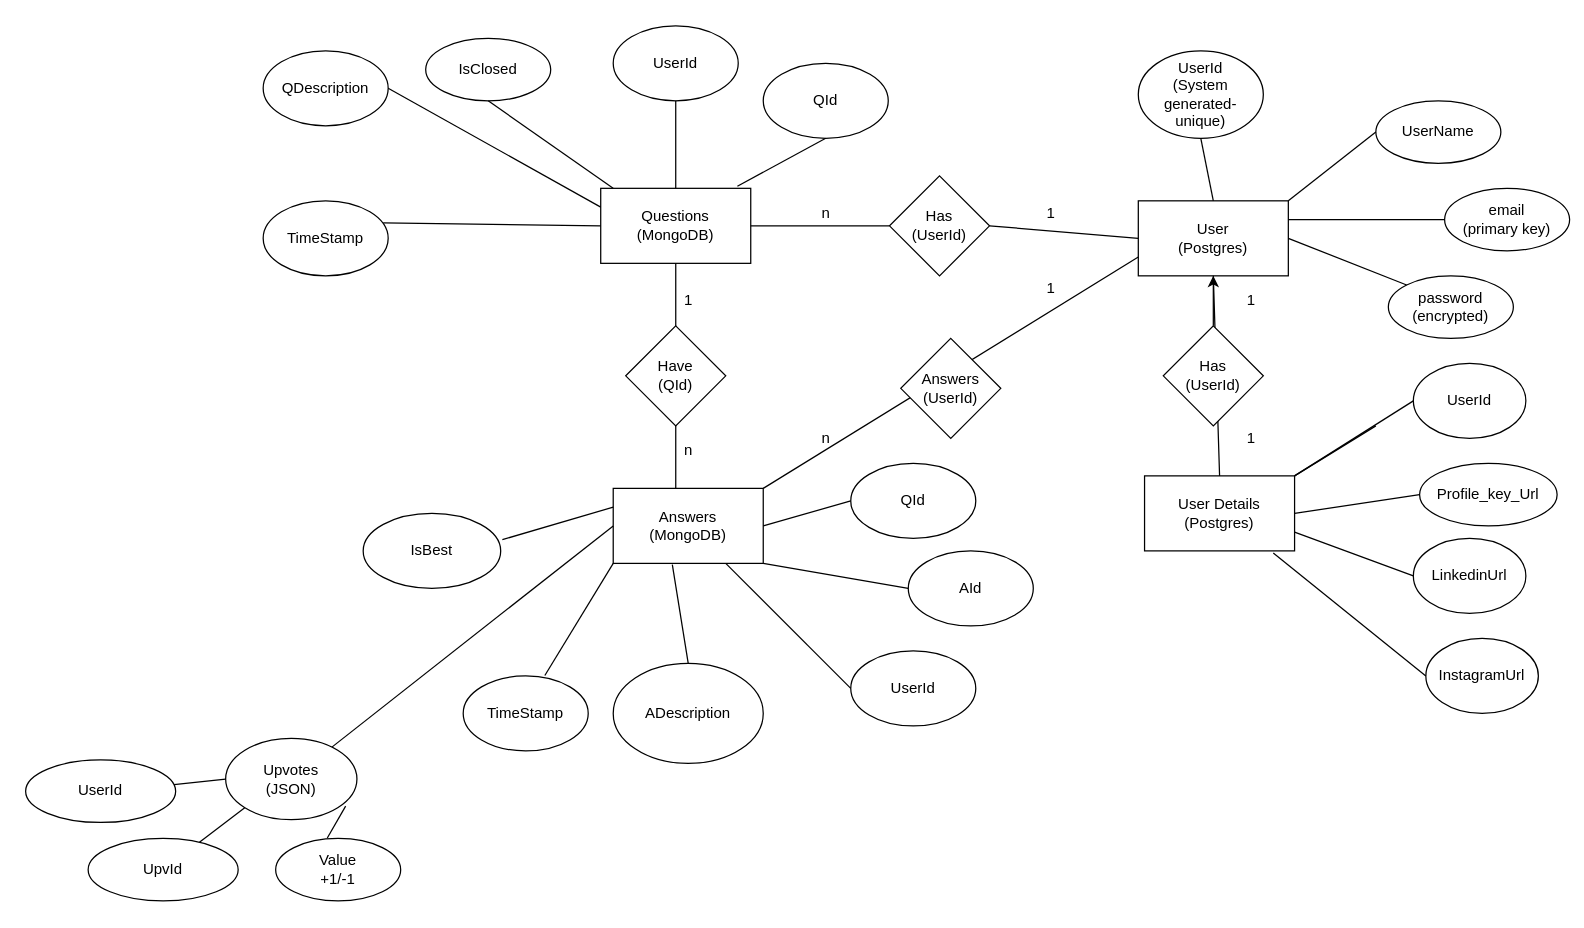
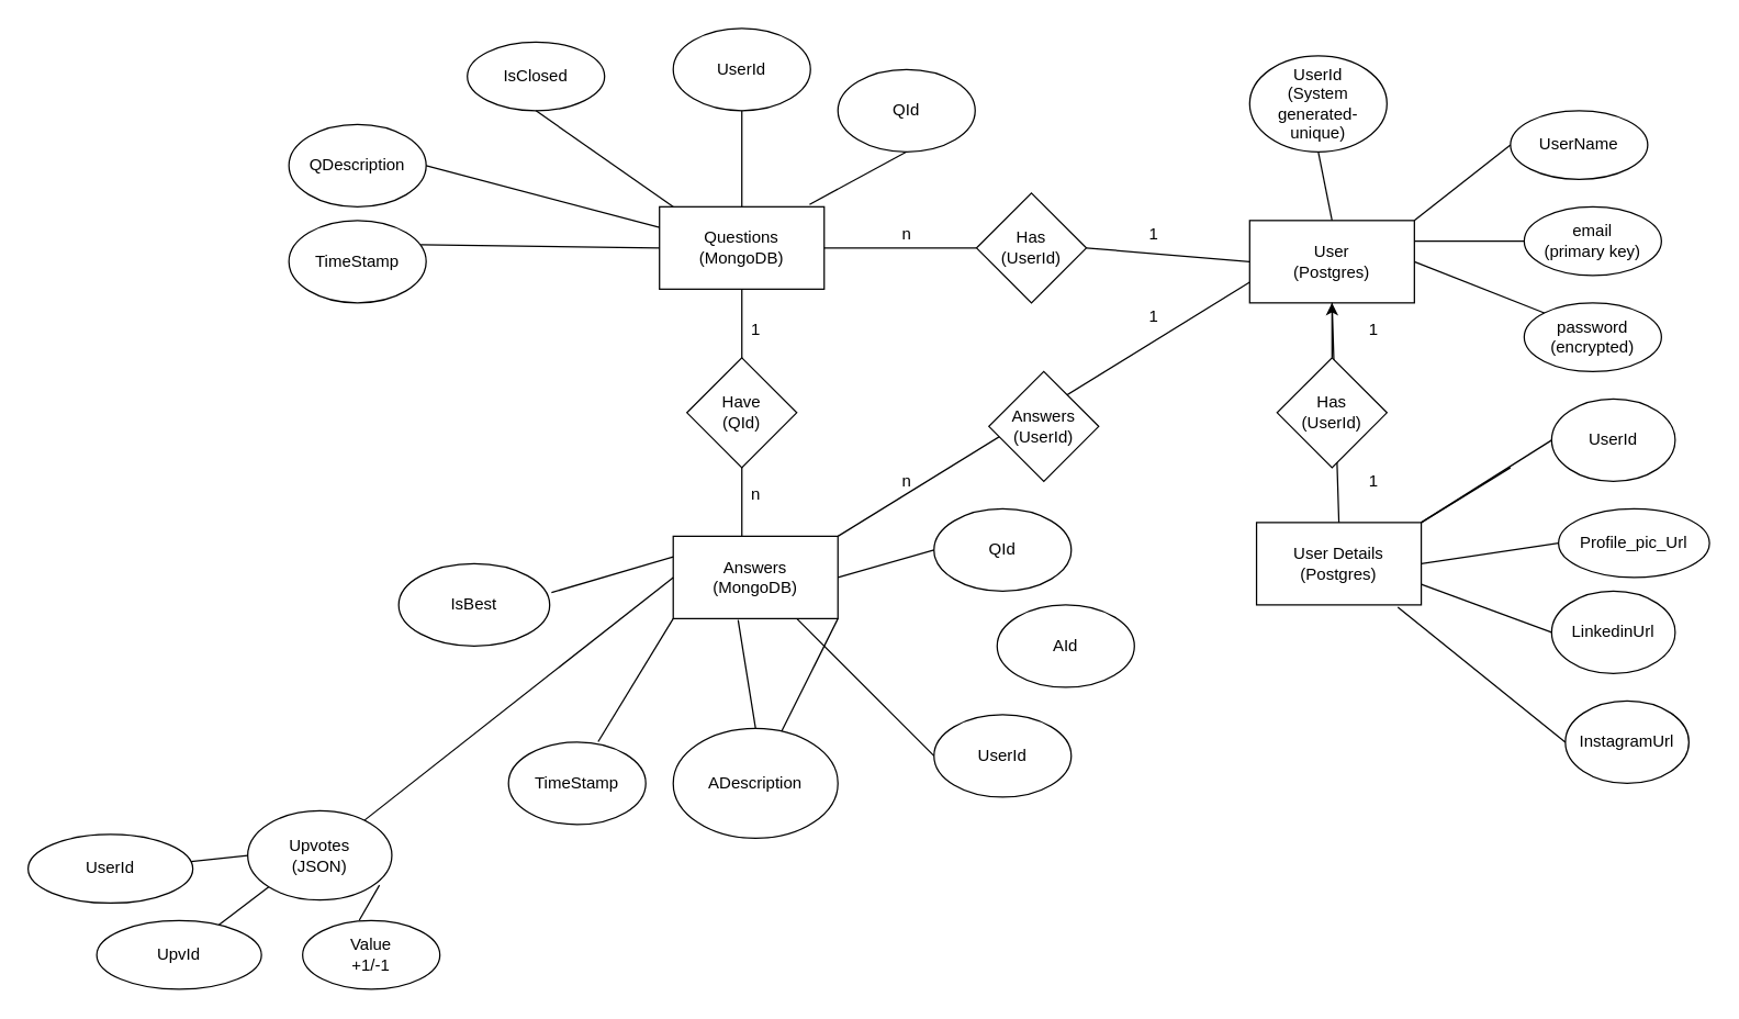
  <mxCell id="0" />
  <mxCell id="1" parent="0" />
  <mxCell id="2" value="User&lt;br&gt;(Postgres)" style="rounded=0;whiteSpace=wrap;html=1;" vertex="1" parent="1"><mxGeometry x="910" y="160" width="120" height="60" as="geometry" /></mxCell>
  <mxCell id="3" value="UserName" style="ellipse;whiteSpace=wrap;html=1;" vertex="1" parent="1"><mxGeometry x="1100" y="80" width="100" height="50" as="geometry" /></mxCell>
  <mxCell id="4" value="" style="endArrow=none;html=1;exitX=1;exitY=0;exitDx=0;exitDy=0;entryX=0;entryY=0.5;entryDx=0;entryDy=0;" edge="1" parent="1" source="2" target="3"><mxGeometry width="50" height="50" relative="1" as="geometry"><mxPoint x="1050" y="170" as="sourcePoint" /><mxPoint x="1100" y="120" as="targetPoint" /></mxGeometry></mxCell>
- <mxCell id="5" value="email&lt;br&gt;(primary key)" style="ellipse;whiteSpace=wrap;html=1;" vertex="1" parent="1"><mxGeometry x="1155" y="150" width="100" height="50" as="geometry" /></mxCell>
+ <mxCell id="5" value="email&lt;br&gt;(primary key)" style="ellipse;whiteSpace=wrap;html=1;" vertex="1" parent="1"><mxGeometry x="1110" y="150" width="100" height="50" as="geometry" /></mxCell>
  <mxCell id="6" value="" style="endArrow=none;html=1;entryX=0;entryY=0.5;entryDx=0;entryDy=0;exitX=1;exitY=0.25;exitDx=0;exitDy=0;" edge="1" parent="1" source="2" target="5"><mxGeometry width="50" height="50" relative="1" as="geometry"><mxPoint x="1030" y="230" as="sourcePoint" /><mxPoint x="1080" y="180" as="targetPoint" /></mxGeometry></mxCell>
  <mxCell id="7" value="password&lt;br&gt;(encrypted)" style="ellipse;whiteSpace=wrap;html=1;" vertex="1" parent="1"><mxGeometry x="1110" y="220" width="100" height="50" as="geometry" /></mxCell>
  <mxCell id="8" value="" style="endArrow=none;html=1;entryX=0;entryY=0;entryDx=0;entryDy=0;exitX=1;exitY=0.5;exitDx=0;exitDy=0;" edge="1" parent="1" source="2" target="7"><mxGeometry width="50" height="50" relative="1" as="geometry"><mxPoint x="1040" y="185" as="sourcePoint" /><mxPoint x="1120" y="185" as="targetPoint" /></mxGeometry></mxCell>
  <mxCell id="9" value="UserId&lt;br&gt;(System generated-unique)" style="ellipse;whiteSpace=wrap;html=1;" vertex="1" parent="1"><mxGeometry x="910" y="40" width="100" height="70" as="geometry" /></mxCell>
  <mxCell id="10" value="" style="endArrow=none;html=1;exitX=0.5;exitY=0;exitDx=0;exitDy=0;entryX=0.5;entryY=1;entryDx=0;entryDy=0;" edge="1" parent="1" source="2" target="9"><mxGeometry width="50" height="50" relative="1" as="geometry"><mxPoint x="1040" y="170" as="sourcePoint" /><mxPoint x="1110" y="115" as="targetPoint" /></mxGeometry></mxCell>
  <mxCell id="11" value="User Details&lt;br&gt;(Postgres)" style="rounded=0;whiteSpace=wrap;html=1;" vertex="1" parent="1"><mxGeometry x="915" y="380" width="120" height="60" as="geometry" /></mxCell>
  <mxCell id="12" value="" style="endArrow=none;html=1;entryX=0.5;entryY=1;entryDx=0;entryDy=0;exitX=0.5;exitY=0;exitDx=0;exitDy=0;" edge="1" parent="1" source="11" target="2"><mxGeometry width="50" height="50" relative="1" as="geometry"><mxPoint x="980" y="330" as="sourcePoint" /><mxPoint x="1010" y="230" as="targetPoint" /></mxGeometry></mxCell>
  <mxCell id="13" value="" style="edgeStyle=orthogonalEdgeStyle;rounded=0;orthogonalLoop=1;jettySize=auto;html=1;" edge="1" parent="1" source="14" target="2"><mxGeometry relative="1" as="geometry" /></mxCell>
  <mxCell id="14" value="Has&lt;br&gt;(UserId)" style="rhombus;whiteSpace=wrap;html=1;" vertex="1" parent="1"><mxGeometry x="930" y="260" width="80" height="80" as="geometry" /></mxCell>
  <mxCell id="15" value="" style="endArrow=none;html=1;exitX=1;exitY=0;exitDx=0;exitDy=0;entryX=0;entryY=0.5;entryDx=0;entryDy=0;" edge="1" parent="1" source="11"><mxGeometry width="50" height="50" relative="1" as="geometry"><mxPoint x="960" y="290" as="sourcePoint" /><mxPoint x="1100" y="340" as="targetPoint" /></mxGeometry></mxCell>
  <mxCell id="16" value="UserId" style="ellipse;whiteSpace=wrap;html=1;" vertex="1" parent="1"><mxGeometry x="1130" y="290" width="90" height="60" as="geometry" /></mxCell>
  <mxCell id="17" value="" style="endArrow=none;html=1;exitX=1;exitY=0;exitDx=0;exitDy=0;entryX=0;entryY=0.5;entryDx=0;entryDy=0;" edge="1" parent="1" target="16"><mxGeometry width="50" height="50" relative="1" as="geometry"><mxPoint x="1035" y="380" as="sourcePoint" /><mxPoint x="1090" y="360" as="targetPoint" /></mxGeometry></mxCell>
- <mxCell id="18" value="Profile_key_Url" style="ellipse;whiteSpace=wrap;html=1;" vertex="1" parent="1"><mxGeometry x="1135" y="370" width="110" height="50" as="geometry" /></mxCell>
+ <mxCell id="18" value="Profile_pic_Url" style="ellipse;whiteSpace=wrap;html=1;" vertex="1" parent="1"><mxGeometry x="1135" y="370" width="110" height="50" as="geometry" /></mxCell>
  <mxCell id="19" value="" style="endArrow=none;html=1;exitX=1;exitY=0.5;exitDx=0;exitDy=0;entryX=0;entryY=0.5;entryDx=0;entryDy=0;" edge="1" parent="1" target="18" source="11"><mxGeometry width="50" height="50" relative="1" as="geometry"><mxPoint x="1045" y="390" as="sourcePoint" /><mxPoint x="1100" y="370" as="targetPoint" /></mxGeometry></mxCell>
  <mxCell id="20" value="InstagramUrl" style="ellipse;whiteSpace=wrap;html=1;" vertex="1" parent="1"><mxGeometry x="1140" y="510" width="90" height="60" as="geometry" /></mxCell>
  <mxCell id="21" value="" style="endArrow=none;html=1;exitX=0.858;exitY=1.028;exitDx=0;exitDy=0;entryX=0;entryY=0.5;entryDx=0;entryDy=0;exitPerimeter=0;" edge="1" parent="1" target="20" source="11"><mxGeometry width="50" height="50" relative="1" as="geometry"><mxPoint x="1085" y="430" as="sourcePoint" /><mxPoint x="1140" y="410" as="targetPoint" /></mxGeometry></mxCell>
  <mxCell id="22" value="LinkedinUrl" style="ellipse;whiteSpace=wrap;html=1;" vertex="1" parent="1"><mxGeometry x="1130" y="430" width="90" height="60" as="geometry" /></mxCell>
  <mxCell id="23" value="" style="endArrow=none;html=1;exitX=1;exitY=0.75;exitDx=0;exitDy=0;entryX=0;entryY=0.5;entryDx=0;entryDy=0;" edge="1" parent="1" target="22" source="11"><mxGeometry width="50" height="50" relative="1" as="geometry"><mxPoint x="1065" y="500" as="sourcePoint" /><mxPoint x="1120" y="480" as="targetPoint" /></mxGeometry></mxCell>
  <mxCell id="24" value="Questions&lt;br&gt;(MongoDB)" style="rounded=0;whiteSpace=wrap;html=1;" vertex="1" parent="1"><mxGeometry x="480" y="150" width="120" height="60" as="geometry" /></mxCell>
  <mxCell id="25" value="" style="endArrow=none;html=1;exitX=1;exitY=0.5;exitDx=0;exitDy=0;entryX=0;entryY=0.5;entryDx=0;entryDy=0;startArrow=none;" edge="1" parent="1" source="26" target="2"><mxGeometry width="50" height="50" relative="1" as="geometry"><mxPoint x="770" y="370" as="sourcePoint" /><mxPoint x="820" y="320" as="targetPoint" /></mxGeometry></mxCell>
  <mxCell id="26" value="Has &lt;br&gt;(UserId)" style="rhombus;whiteSpace=wrap;html=1;" vertex="1" parent="1"><mxGeometry x="711" y="140" width="80" height="80" as="geometry" /></mxCell>
  <mxCell id="27" value="" style="endArrow=none;html=1;exitX=1;exitY=0.5;exitDx=0;exitDy=0;entryX=0;entryY=0.5;entryDx=0;entryDy=0;" edge="1" parent="1" source="24" target="26"><mxGeometry width="50" height="50" relative="1" as="geometry"><mxPoint x="600" y="180" as="sourcePoint" /><mxPoint x="910" y="190" as="targetPoint" /></mxGeometry></mxCell>
  <mxCell id="28" value="UserId" style="ellipse;whiteSpace=wrap;html=1;" vertex="1" parent="1"><mxGeometry x="490" y="20" width="100" height="60" as="geometry" /></mxCell>
  <mxCell id="29" value="" style="endArrow=none;html=1;entryX=0.5;entryY=1;entryDx=0;entryDy=0;exitX=0.5;exitY=0;exitDx=0;exitDy=0;" edge="1" parent="1" source="24" target="28"><mxGeometry width="50" height="50" relative="1" as="geometry"><mxPoint x="770" y="210" as="sourcePoint" /><mxPoint x="820" y="160" as="targetPoint" /></mxGeometry></mxCell>
  <mxCell id="30" value="QId" style="ellipse;whiteSpace=wrap;html=1;" vertex="1" parent="1"><mxGeometry y="50" width="100" height="60" as="geometry" x="610" /></mxCell>
  <mxCell id="31" value="" style="endArrow=none;html=1;entryX=0.5;entryY=1;entryDx=0;entryDy=0;exitX=0.911;exitY=-0.028;exitDx=0;exitDy=0;exitPerimeter=0;" edge="1" parent="1" target="30" source="24"><mxGeometry width="50" height="50" relative="1" as="geometry"><mxPoint x="660" y="180" as="sourcePoint" /><mxPoint x="940" y="190" as="targetPoint" /></mxGeometry></mxCell>
- <mxCell id="32" value="QDescription" style="ellipse;whiteSpace=wrap;html=1;" vertex="1" parent="1"><mxGeometry x="210" y="40" width="100" height="60" as="geometry" /></mxCell>
+ <mxCell id="32" value="QDescription" style="ellipse;whiteSpace=wrap;html=1;" vertex="1" parent="1"><mxGeometry x="210" y="90" width="100" height="60" as="geometry" /></mxCell>
  <mxCell id="33" value="" style="endArrow=none;html=1;entryX=1;entryY=0.5;entryDx=0;entryDy=0;exitX=0;exitY=0.25;exitDx=0;exitDy=0;" edge="1" parent="1" target="32" source="24"><mxGeometry width="50" height="50" relative="1" as="geometry"><mxPoint x="260" y="220" as="sourcePoint" /><mxPoint x="540" y="230" as="targetPoint" /></mxGeometry></mxCell>
  <mxCell id="34" value="TimeStamp" style="ellipse;whiteSpace=wrap;html=1;" vertex="1" parent="1"><mxGeometry x="210" y="160" width="100" height="60" as="geometry" /></mxCell>
  <mxCell id="35" value="" style="endArrow=none;html=1;exitX=0.96;exitY=0.294;exitDx=0;exitDy=0;exitPerimeter=0;entryX=0;entryY=0.5;entryDx=0;entryDy=0;" edge="1" parent="1" source="34" target="24"><mxGeometry width="50" height="50" relative="1" as="geometry"><mxPoint x="480" y="150" as="sourcePoint" /><mxPoint x="530" y="100" as="targetPoint" /></mxGeometry></mxCell>
  <mxCell id="36" value="" style="endArrow=none;html=1;entryX=0.5;entryY=1;entryDx=0;entryDy=0;exitX=0.417;exitY=0;exitDx=0;exitDy=0;exitPerimeter=0;" edge="1" parent="1" source="37" target="24"><mxGeometry width="50" height="50" relative="1" as="geometry"><mxPoint x="540" y="380" as="sourcePoint" /><mxPoint x="530" y="140" as="targetPoint" /></mxGeometry></mxCell>
  <mxCell id="37" value="Answers&lt;br&gt;(MongoDB)" style="rounded=0;whiteSpace=wrap;html=1;" vertex="1" parent="1"><mxGeometry x="490" y="390" width="120" height="60" as="geometry" /></mxCell>
  <mxCell id="38" value="Have&lt;br&gt;(QId)" style="rhombus;whiteSpace=wrap;html=1;" vertex="1" parent="1"><mxGeometry x="500" y="260" width="80" height="80" as="geometry" /></mxCell>
  <mxCell id="39" value="1" style="text;html=1;align=center;verticalAlign=middle;resizable=0;points=[];autosize=1;strokeColor=none;" vertex="1" parent="1"><mxGeometry x="830" y="160" width="20" height="20" as="geometry" /></mxCell>
  <mxCell id="40" value="n" style="text;html=1;align=center;verticalAlign=middle;resizable=0;points=[];autosize=1;strokeColor=none;" vertex="1" parent="1"><mxGeometry x="650" y="160" width="20" height="20" as="geometry" /></mxCell>
  <mxCell id="41" value="1" style="text;html=1;align=center;verticalAlign=middle;resizable=0;points=[];autosize=1;strokeColor=none;" vertex="1" parent="1"><mxGeometry x="990" y="230" width="20" height="20" as="geometry" /></mxCell>
  <mxCell id="42" value="1" style="text;html=1;align=center;verticalAlign=middle;resizable=0;points=[];autosize=1;strokeColor=none;" vertex="1" parent="1"><mxGeometry x="990" y="340" width="20" height="20" as="geometry" /></mxCell>
  <mxCell id="43" value="1" style="text;html=1;align=center;verticalAlign=middle;resizable=0;points=[];autosize=1;strokeColor=none;" vertex="1" parent="1"><mxGeometry x="540" y="230" width="20" height="20" as="geometry" /></mxCell>
  <mxCell id="44" value="n" style="text;html=1;align=center;verticalAlign=middle;resizable=0;points=[];autosize=1;strokeColor=none;" vertex="1" parent="1"><mxGeometry x="540" y="350" width="20" height="20" as="geometry" /></mxCell>
  <mxCell id="45" value="QId" style="ellipse;whiteSpace=wrap;html=1;" vertex="1" parent="1"><mxGeometry x="680" y="370" width="100" height="60" as="geometry" /></mxCell>
  <mxCell id="46" value="" style="endArrow=none;html=1;exitX=1;exitY=0.5;exitDx=0;exitDy=0;entryX=0;entryY=0.5;entryDx=0;entryDy=0;" edge="1" parent="1" source="37" target="45"><mxGeometry width="50" height="50" relative="1" as="geometry"><mxPoint x="680" y="320" as="sourcePoint" /><mxPoint x="730" y="270" as="targetPoint" /></mxGeometry></mxCell>
  <mxCell id="47" value="AId" style="ellipse;whiteSpace=wrap;html=1;" vertex="1" parent="1"><mxGeometry x="726" y="440" width="100" height="60" as="geometry" /></mxCell>
- <mxCell id="48" value="" style="endArrow=none;html=1;entryX=0;entryY=0.5;entryDx=0;entryDy=0;exitX=1;exitY=1;exitDx=0;exitDy=0;" edge="1" parent="1" target="47" source="37"><mxGeometry width="50" height="50" relative="1" as="geometry"><mxPoint y="470" as="sourcePoint" x="610" /><mxPoint x="741" y="340" as="targetPoint" /></mxGeometry></mxCell>
+ <mxCell id="48" value="" style="endArrow=none;html=1;exitX=1;exitY=1;exitDx=0;exitDy=0;" edge="1" parent="1" target="51" source="37"><mxGeometry width="50" height="50" relative="1" as="geometry"><mxPoint y="470" as="sourcePoint" x="610" /><mxPoint x="741" y="340" as="targetPoint" /></mxGeometry></mxCell>
  <mxCell id="49" value="UserId" style="ellipse;whiteSpace=wrap;html=1;" vertex="1" parent="1"><mxGeometry x="680" y="520" width="100" height="60" as="geometry" /></mxCell>
  <mxCell id="50" value="" style="endArrow=none;html=1;exitX=0.75;exitY=1;exitDx=0;exitDy=0;entryX=0;entryY=0.5;entryDx=0;entryDy=0;" edge="1" parent="1" target="49" source="37"><mxGeometry width="50" height="50" relative="1" as="geometry"><mxPoint y="570" as="sourcePoint" x="610" /><mxPoint x="730" y="420" as="targetPoint" /></mxGeometry></mxCell>
  <mxCell id="51" value="ADescription" style="ellipse;whiteSpace=wrap;html=1;" vertex="1" parent="1"><mxGeometry x="490" y="530" width="120" height="80" as="geometry" /></mxCell>
  <mxCell id="52" value="" style="endArrow=none;html=1;entryX=0.394;entryY=1.017;entryDx=0;entryDy=0;entryPerimeter=0;" edge="1" parent="1" target="37"><mxGeometry width="50" height="50" relative="1" as="geometry"><mxPoint x="550" y="530" as="sourcePoint" /><mxPoint x="730" y="450" as="targetPoint" /></mxGeometry></mxCell>
  <mxCell id="53" value="TimeStamp" style="ellipse;whiteSpace=wrap;html=1;" vertex="1" parent="1"><mxGeometry x="370" y="540" width="100" height="60" as="geometry" /></mxCell>
  <mxCell id="54" value="" style="endArrow=none;html=1;exitX=0;exitY=1;exitDx=0;exitDy=0;entryX=0.653;entryY=-0.006;entryDx=0;entryDy=0;entryPerimeter=0;" edge="1" parent="1" target="53" source="37"><mxGeometry width="50" height="50" relative="1" as="geometry"><mxPoint x="300" y="590" as="sourcePoint" /><mxPoint x="420" y="440" as="targetPoint" /></mxGeometry></mxCell>
  <mxCell id="55" value="IsBest" style="ellipse;whiteSpace=wrap;html=1;" vertex="1" parent="1"><mxGeometry x="290" y="410" width="110" height="60" as="geometry" /></mxCell>
  <mxCell id="56" value="" style="endArrow=none;html=1;entryX=0;entryY=0.25;entryDx=0;entryDy=0;exitX=1.012;exitY=0.35;exitDx=0;exitDy=0;exitPerimeter=0;" edge="1" parent="1" source="55" target="37"><mxGeometry width="50" height="50" relative="1" as="geometry"><mxPoint x="440" y="550" as="sourcePoint" /><mxPoint x="480" y="410" as="targetPoint" /></mxGeometry></mxCell>
  <mxCell id="57" value="IsClosed" style="ellipse;whiteSpace=wrap;html=1;" vertex="1" parent="1"><mxGeometry x="340" y="30" width="100" height="50" as="geometry" /></mxCell>
  <mxCell id="58" value="" style="endArrow=none;html=1;entryX=0.5;entryY=1;entryDx=0;entryDy=0;exitX=0.083;exitY=0;exitDx=0;exitDy=0;exitPerimeter=0;" edge="1" parent="1" source="24" target="57"><mxGeometry width="50" height="50" relative="1" as="geometry"><mxPoint x="370" y="190" as="sourcePoint" /><mxPoint x="420" y="140" as="targetPoint" /></mxGeometry></mxCell>
  <mxCell id="59" value="" style="endArrow=none;html=1;exitX=1;exitY=0;exitDx=0;exitDy=0;entryX=0;entryY=0.75;entryDx=0;entryDy=0;" edge="1" parent="1" source="37" target="2"><mxGeometry width="50" height="50" relative="1" as="geometry"><mxPoint x="740" y="340" as="sourcePoint" /><mxPoint x="790" y="290" as="targetPoint" /></mxGeometry></mxCell>
  <mxCell id="60" value="Answers&lt;br&gt;(UserId)" style="rhombus;whiteSpace=wrap;html=1;" vertex="1" parent="1"><mxGeometry x="720" y="270" width="80" height="80" as="geometry" /></mxCell>
  <mxCell id="61" value="1" style="text;html=1;align=center;verticalAlign=middle;resizable=0;points=[];autosize=1;strokeColor=none;" vertex="1" parent="1"><mxGeometry x="830" y="220" width="20" height="20" as="geometry" /></mxCell>
  <mxCell id="62" value="n" style="text;html=1;align=center;verticalAlign=middle;resizable=0;points=[];autosize=1;strokeColor=none;" vertex="1" parent="1"><mxGeometry x="650" y="340" width="20" height="20" as="geometry" /></mxCell>
  <mxCell id="63" value="Upvotes&lt;br&gt;(JSON)" style="ellipse;whiteSpace=wrap;html=1;" vertex="1" parent="1"><mxGeometry x="180" y="590" width="105" height="65" as="geometry" /></mxCell>
  <mxCell id="64" value="" style="endArrow=none;html=1;exitX=0;exitY=1;exitDx=0;exitDy=0;" edge="1" parent="1" source="63" target="65"><mxGeometry width="50" height="50" relative="1" as="geometry"><mxPoint x="420" y="710" as="sourcePoint" /><mxPoint x="470" y="660" as="targetPoint" /></mxGeometry></mxCell>
  <mxCell id="65" value="UpvId" style="ellipse;whiteSpace=wrap;html=1;" vertex="1" parent="1"><mxGeometry x="70" y="670" width="120" height="50" as="geometry" /></mxCell>
  <mxCell id="66" value="" style="endArrow=none;html=1;exitX=0;exitY=0.5;exitDx=0;exitDy=0;" edge="1" parent="1" source="63" target="67"><mxGeometry width="50" height="50" relative="1" as="geometry"><mxPoint x="145.555" y="570.002" as="sourcePoint" /><mxPoint x="420" y="597.24" as="targetPoint" /></mxGeometry></mxCell>
  <mxCell id="67" value="UserId" style="ellipse;whiteSpace=wrap;html=1;" vertex="1" parent="1"><mxGeometry x="20" y="607.24" width="120" height="50" as="geometry" /></mxCell>
  <mxCell id="68" value="Value&lt;br&gt;+1/-1" style="ellipse;whiteSpace=wrap;html=1;" vertex="1" parent="1"><mxGeometry x="220" y="670" width="100" height="50" as="geometry" /></mxCell>
  <mxCell id="69" value="" style="endArrow=none;html=1;entryX=0.914;entryY=0.833;entryDx=0;entryDy=0;entryPerimeter=0;exitX=0.413;exitY=-0.007;exitDx=0;exitDy=0;exitPerimeter=0;" edge="1" parent="1" source="68" target="63"><mxGeometry width="50" height="50" relative="1" as="geometry"><mxPoint x="350" y="730" as="sourcePoint" /><mxPoint x="400" y="680" as="targetPoint" /></mxGeometry></mxCell>
  <mxCell id="70" value="" style="endArrow=none;html=1;entryX=0;entryY=0.5;entryDx=0;entryDy=0;" edge="1" parent="1" source="63" target="37"><mxGeometry width="50" height="50" relative="1" as="geometry"><mxPoint x="270" y="640" as="sourcePoint" /><mxPoint x="320" y="590" as="targetPoint" /></mxGeometry></mxCell>
